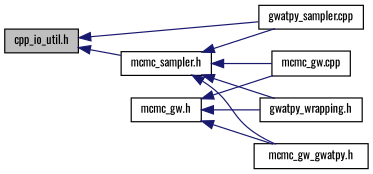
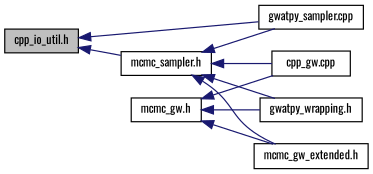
  digraph {
    fontname=Oswald
    rankdir=LR
    node [color=black fillcolor=white fontname=Oswald fontsize=10 shape=record style=filled]
    edge [color=midnightblue dir=back fontname=Oswald fontsize=10 labelfontname=Helvetica labelfontsize=10 style=solid]
    n1 [fillcolor=grey75 fontcolor=black height=0.2 label="cpp_io_util.h" width=0.4]
    n2 [height=0.2 label="gwatpy_sampler.cpp" width=0.4]
    n3 [height=0.2 label="mcmc_sampler.h" width=0.4]
-   n4 [height=0.2 label="mcmc_gw.cpp" width=0.4]
+   n4 [height=0.2 label="cpp_gw.cpp" width=0.4]
    n5 [height=0.2 label="gwatpy_wrapping.h" width=0.4]
-   n6 [height=0.2 label="mcmc_gw_gwatpy.h" width=0.4]
+   n6 [height=0.2 label="mcmc_gw_extended.h" width=0.4]
    n7 [height=0.2 label="mcmc_gw.h" width=0.4]
    n1 -> n2
    n1 -> n3
    n3 -> n2
    n3 -> n4
    n3 -> n5
    n3 -> n6
    n7 -> n4
    n7 -> n5
    n7 -> n6
  }
